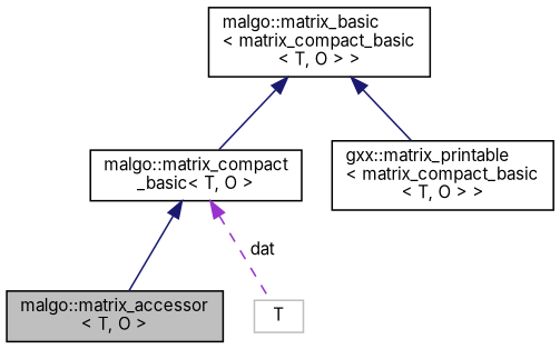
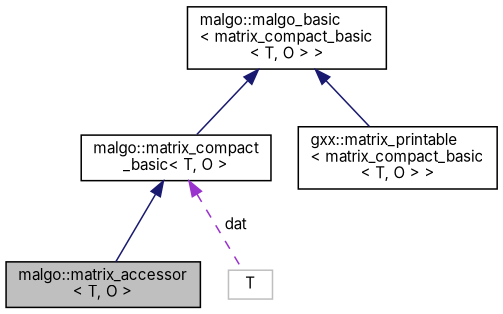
  digraph {
    fontname=Inter
    node [color=black fillcolor=white fontname=Inter fontsize=10 shape=record style=filled]
    edge [color=midnightblue dir=back fontname=Inter fontsize=10 labelfontname=Helvetica labelfontsize=10 style=solid]
    n1 [fillcolor=grey75 fontcolor=black height=0.2 label="malgo::matrix_accessor\l\< T, O \>" width=0.4]
    n2 [height=0.2 label="malgo::matrix_compact\l_basic\< T, O \>" width=0.4]
    n3 [color=grey75 height=0.2 label=T width=0.4]
-   n4 [height=0.2 label="malgo::matrix_basic\l\< matrix_compact_basic\l\< T, O \> \>" width=0.4]
+   n4 [height=0.2 label="malgo::malgo_basic\l\< matrix_compact_basic\l\< T, O \> \>" width=0.4]
    n5 [height=0.2 label="gxx::matrix_printable\l\< matrix_compact_basic\l\< T, O \> \>" width=0.4]
    n2 -> n1
    n2 -> n3 [color=darkorchid3 label=" dat" style=dashed]
    n4 -> n2
    n4 -> n5
  }
